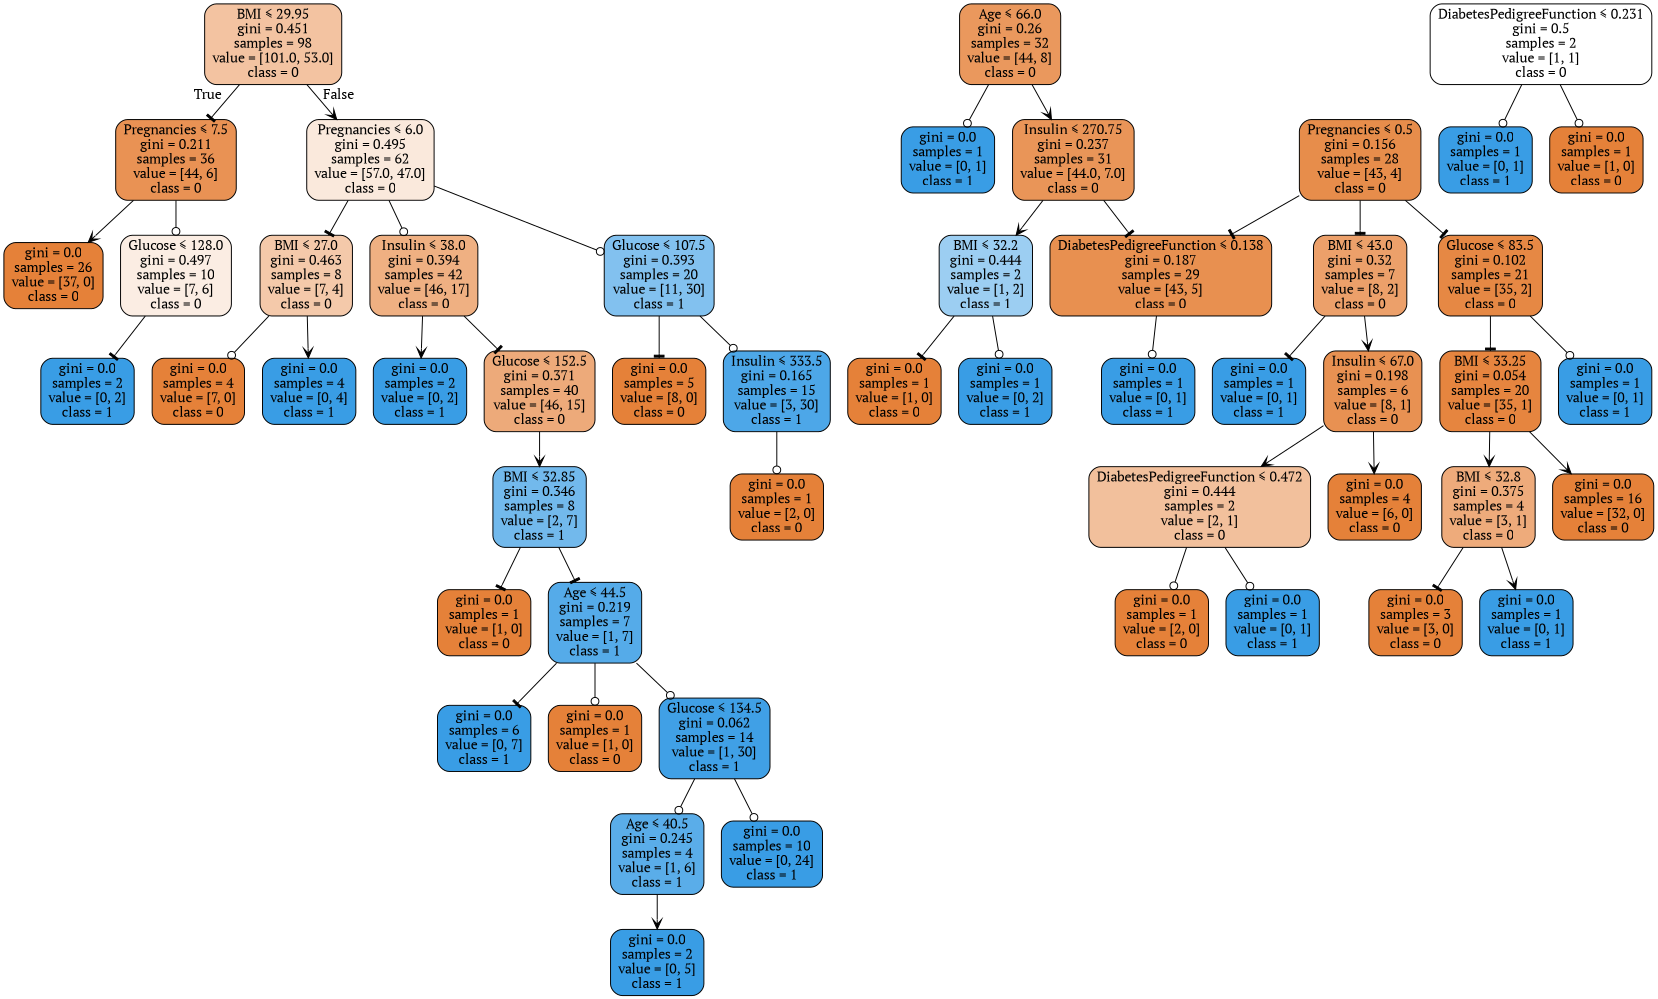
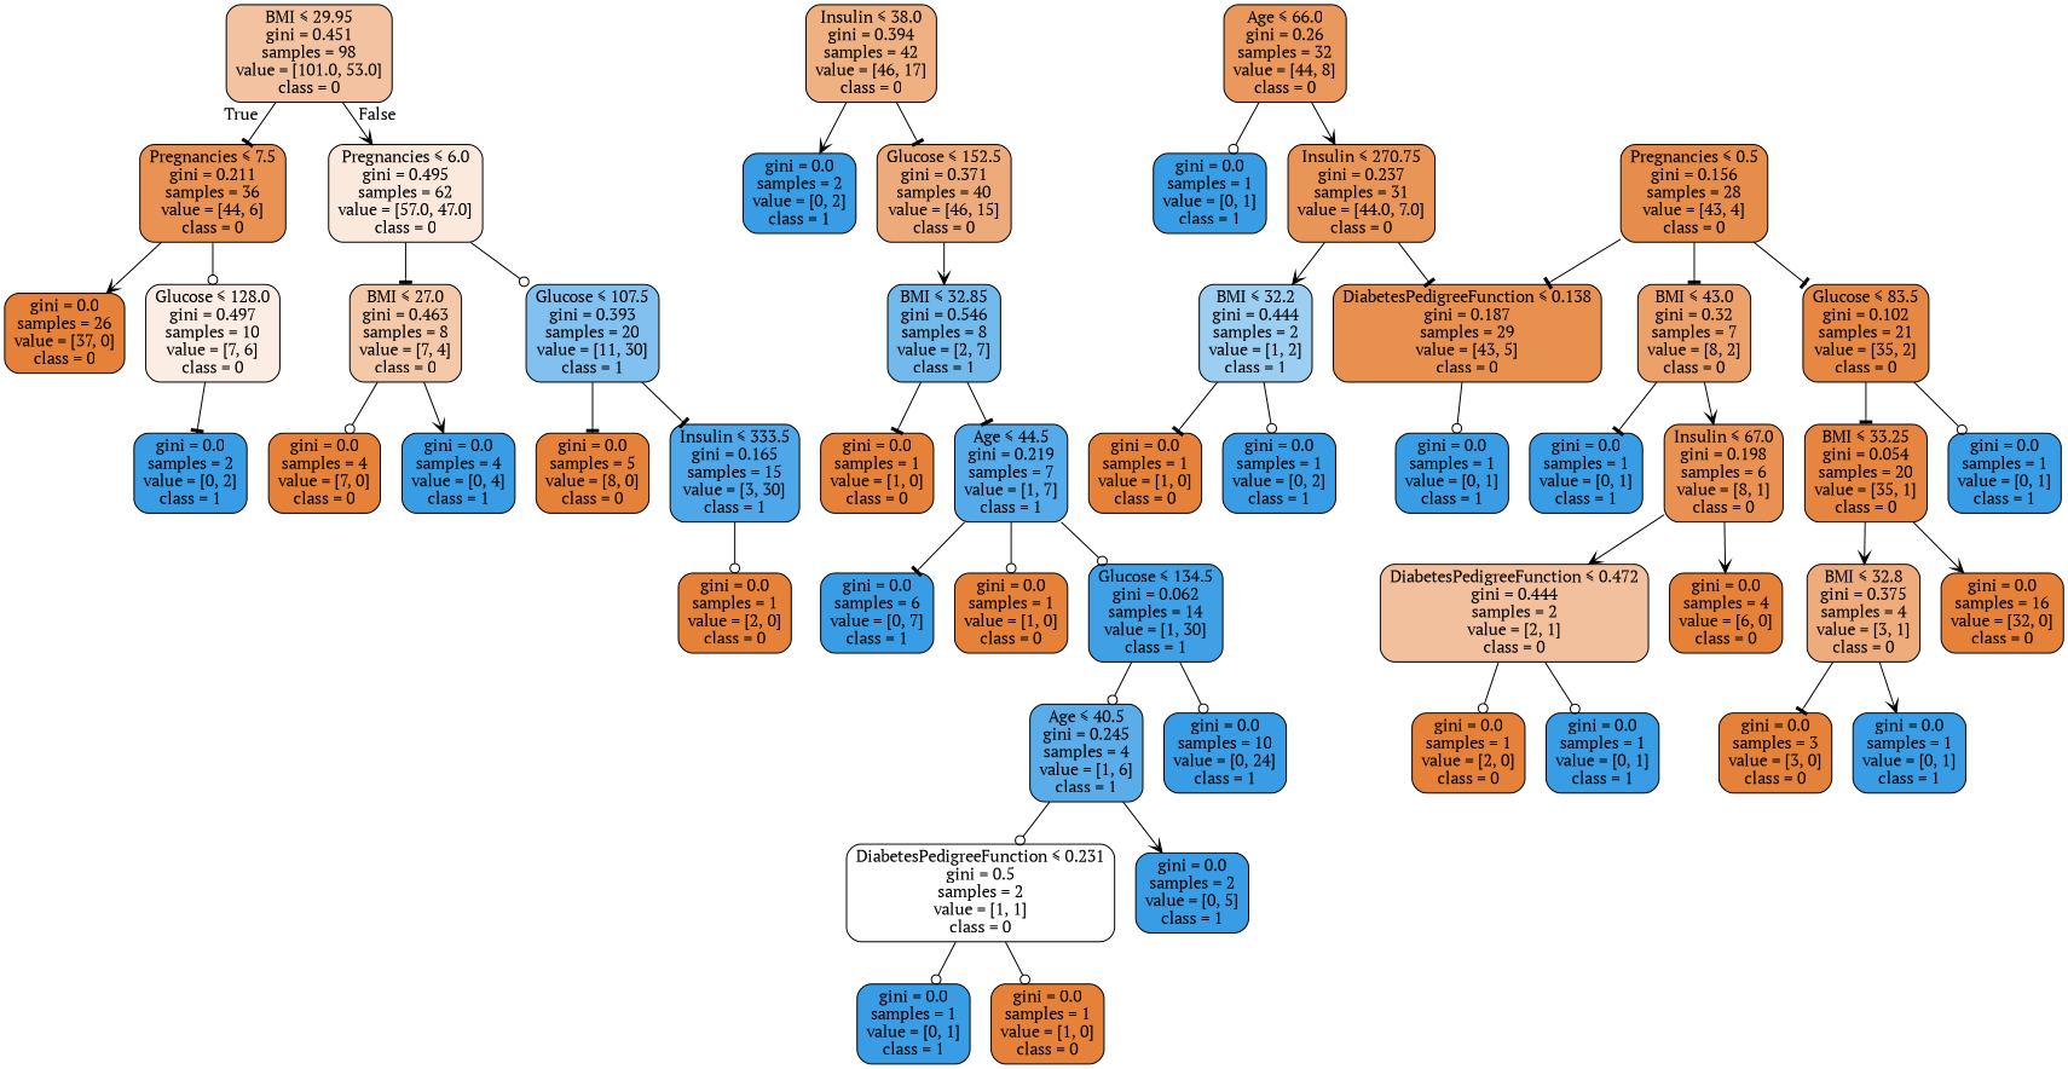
  digraph {
    fontname="PT Serif"
    node [color=black fillcolor="#399de5" fontname="PT Serif" shape=box style="filled, rounded"]
    edge [arrowhead=odot fontname="PT Serif"]
    n1 [fillcolor="#f3c3a1" label=<BMI &le; 29.95<br/>gini = 0.451<br/>samples = 98<br/>value = [101.0, 53.0]<br/>class = 0>]
    n2 [fillcolor="#e99254" label=<Pregnancies &le; 7.5<br/>gini = 0.211<br/>samples = 36<br/>value = [44, 6]<br/>class = 0>]
    n3 [fillcolor="#fae9dc" label=<Pregnancies &le; 6.0<br/>gini = 0.495<br/>samples = 62<br/>value = [57.0, 47.0]<br/>class = 0>]
    n4 [fillcolor="#e58139" label=<gini = 0.0<br/>samples = 26<br/>value = [37, 0]<br/>class = 0>]
    n5 [fillcolor="#fbede3" label=<Glucose &le; 128.0<br/>gini = 0.497<br/>samples = 10<br/>value = [7, 6]<br/>class = 0>]
    n6 [fillcolor="#f4c9aa" label=<BMI &le; 27.0<br/>gini = 0.463<br/>samples = 8<br/>value = [7, 4]<br/>class = 0>]
    n7 [fillcolor="#efb082" label=<Insulin &le; 38.0<br/>gini = 0.394<br/>samples = 42<br/>value = [46, 17]<br/>class = 0>]
    n8 [fillcolor="#82c1ef" label=<Glucose &le; 107.5<br/>gini = 0.393<br/>samples = 20<br/>value = [11, 30]<br/>class = 1>]
    n9 [label=<gini = 0.0<br/>samples = 2<br/>value = [0, 2]<br/>class = 1>]
    n10 [fillcolor="#e58139" label=<gini = 0.0<br/>samples = 4<br/>value = [7, 0]<br/>class = 0>]
    n11 [label=<gini = 0.0<br/>samples = 4<br/>value = [0, 4]<br/>class = 1>]
    n12 [label=<gini = 0.0<br/>samples = 2<br/>value = [0, 2]<br/>class = 1>]
    n13 [fillcolor="#edaa7a" label=<Glucose &le; 152.5<br/>gini = 0.371<br/>samples = 40<br/>value = [46, 15]<br/>class = 0>]
    n14 [fillcolor="#e58139" label=<gini = 0.0<br/>samples = 5<br/>value = [8, 0]<br/>class = 0>]
    n15 [fillcolor="#4da7e8" label=<Insulin &le; 333.5<br/>gini = 0.165<br/>samples = 15<br/>value = [3, 30]<br/>class = 1>]
-   n16 [fillcolor="#72b9ec" label=<BMI &le; 32.85<br/>gini = 0.346<br/>samples = 8<br/>value = [2, 7]<br/>class = 1>]
+   n16 [fillcolor="#72b9ec" label=<BMI &le; 32.85<br/>gini = 0.546<br/>samples = 8<br/>value = [2, 7]<br/>class = 1>]
    n17 [fillcolor="#ea985d" label=<Age &le; 66.0<br/>gini = 0.26<br/>samples = 32<br/>value = [44, 8]<br/>class = 0>]
    n18 [fillcolor="#e99558" label=<Insulin &le; 270.75<br/>gini = 0.237<br/>samples = 31<br/>value = [44.0, 7.0]<br/>class = 0>]
    n19 [label=<gini = 0.0<br/>samples = 1<br/>value = [0, 1]<br/>class = 1>]
    n20 [fillcolor="#e58139" label=<gini = 0.0<br/>samples = 1<br/>value = [1, 0]<br/>class = 0>]
    n21 [fillcolor="#55abe9" label=<Age &le; 44.5<br/>gini = 0.219<br/>samples = 7<br/>value = [1, 7]<br/>class = 1>]
    n22 [fillcolor="#e89050" label=<DiabetesPedigreeFunction &le; 0.138<br/>gini = 0.187<br/>samples = 29<br/>value = [43, 5]<br/>class = 0>]
    n23 [fillcolor="#9ccef2" label=<BMI &le; 32.2<br/>gini = 0.444<br/>samples = 2<br/>value = [1, 2]<br/>class = 1>]
    n24 [label=<gini = 0.0<br/>samples = 1<br/>value = [0, 1]<br/>class = 1>]
    n25 [fillcolor="#e58139" label=<gini = 0.0<br/>samples = 1<br/>value = [1, 0]<br/>class = 0>]
    n26 [label=<gini = 0.0<br/>samples = 1<br/>value = [0, 2]<br/>class = 1>]
    n27 [fillcolor="#e78d4b" label=<Pregnancies &le; 0.5<br/>gini = 0.156<br/>samples = 28<br/>value = [43, 4]<br/>class = 0>]
    n28 [fillcolor="#eca06a" label=<BMI &le; 43.0<br/>gini = 0.32<br/>samples = 7<br/>value = [8, 2]<br/>class = 0>]
    n29 [fillcolor="#e68844" label=<Glucose &le; 83.5<br/>gini = 0.102<br/>samples = 21<br/>value = [35, 2]<br/>class = 0>]
    n30 [fillcolor="#e89152" label=<Insulin &le; 67.0<br/>gini = 0.198<br/>samples = 6<br/>value = [8, 1]<br/>class = 0>]
    n31 [label=<gini = 0.0<br/>samples = 1<br/>value = [0, 1]<br/>class = 1>]
    n32 [label=<gini = 0.0<br/>samples = 1<br/>value = [0, 1]<br/>class = 1>]
    n33 [fillcolor="#e6853f" label=<BMI &le; 33.25<br/>gini = 0.054<br/>samples = 20<br/>value = [35, 1]<br/>class = 0>]
    n34 [fillcolor="#f2c09c" label=<DiabetesPedigreeFunction &le; 0.472<br/>gini = 0.444<br/>samples = 2<br/>value = [2, 1]<br/>class = 0>]
    n35 [fillcolor="#e58139" label=<gini = 0.0<br/>samples = 4<br/>value = [6, 0]<br/>class = 0>]
    n36 [fillcolor="#e58139" label=<gini = 0.0<br/>samples = 1<br/>value = [2, 0]<br/>class = 0>]
    n37 [label=<gini = 0.0<br/>samples = 1<br/>value = [0, 1]<br/>class = 1>]
    n38 [fillcolor="#eeab7b" label=<BMI &le; 32.8<br/>gini = 0.375<br/>samples = 4<br/>value = [3, 1]<br/>class = 0>]
    n39 [fillcolor="#e58139" label=<gini = 0.0<br/>samples = 16<br/>value = [32, 0]<br/>class = 0>]
    n40 [fillcolor="#e58139" label=<gini = 0.0<br/>samples = 3<br/>value = [3, 0]<br/>class = 0>]
    n41 [label=<gini = 0.0<br/>samples = 1<br/>value = [0, 1]<br/>class = 1>]
    n42 [label=<gini = 0.0<br/>samples = 6<br/>value = [0, 7]<br/>class = 1>]
    n43 [fillcolor="#e58139" label=<gini = 0.0<br/>samples = 1<br/>value = [1, 0]<br/>class = 0>]
    n44 [fillcolor="#40a0e6" label=<Glucose &le; 134.5<br/>gini = 0.062<br/>samples = 14<br/>value = [1, 30]<br/>class = 1>]
    n45 [fillcolor="#e58139" label=<gini = 0.0<br/>samples = 1<br/>value = [2, 0]<br/>class = 0>]
    n46 [fillcolor="#5aade9" label=<Age &le; 40.5<br/>gini = 0.245<br/>samples = 4<br/>value = [1, 6]<br/>class = 1>]
    n47 [label=<gini = 0.0<br/>samples = 10<br/>value = [0, 24]<br/>class = 1>]
    n48 [fillcolor="#ffffff" label=<DiabetesPedigreeFunction &le; 0.231<br/>gini = 0.5<br/>samples = 2<br/>value = [1, 1]<br/>class = 0>]
    n49 [label=<gini = 0.0<br/>samples = 2<br/>value = [0, 5]<br/>class = 1>]
    n50 [label=<gini = 0.0<br/>samples = 1<br/>value = [0, 1]<br/>class = 1>]
    n51 [fillcolor="#e58139" label=<gini = 0.0<br/>samples = 1<br/>value = [1, 0]<br/>class = 0>]
    n1 -> n2 [arrowhead=tee headlabel=True labelangle=45 labeldistance=2.5]
    n1 -> n3 [arrowhead=vee headlabel=False labelangle=-45 labeldistance=2.5]
    n2 -> n4 [arrowhead=vee]
    n2 -> n5
    n3 -> n6 [arrowhead=tee]
-   n3 -> n7
    n3 -> n8
    n5 -> n9 [arrowhead=tee]
    n6 -> n10
    n6 -> n11 [arrowhead=vee]
    n7 -> n12 [arrowhead=vee]
    n7 -> n13 [arrowhead=tee]
    n8 -> n14 [arrowhead=tee]
-   n8 -> n15
+   n8 -> n15 [arrowhead=tee]
    n13 -> n16 [arrowhead=vee]
    n15 -> n45
    n16 -> n20 [arrowhead=tee]
    n16 -> n21 [arrowhead=tee]
    n17 -> n18 [arrowhead=vee]
    n17 -> n19
    n18 -> n22 [arrowhead=tee]
    n18 -> n23 [arrowhead=vee]
    n21 -> n42 [arrowhead=tee]
    n21 -> n43
    n21 -> n44
    n22 -> n24
    n23 -> n25 [arrowhead=tee]
    n23 -> n26
    n27 -> n22 [arrowhead=tee]
    n27 -> n28 [arrowhead=tee]
    n27 -> n29 [arrowhead=tee]
    n28 -> n30 [arrowhead=vee]
    n28 -> n31 [arrowhead=tee]
    n29 -> n32
    n29 -> n33 [arrowhead=tee]
    n30 -> n34 [arrowhead=vee]
    n30 -> n35 [arrowhead=vee]
    n33 -> n38 [arrowhead=vee]
    n33 -> n39 [arrowhead=vee]
    n34 -> n36
    n34 -> n37
    n38 -> n40 [arrowhead=tee]
    n38 -> n41 [arrowhead=vee]
    n44 -> n46
    n44 -> n47
+   n46 -> n48
    n46 -> n49 [arrowhead=vee]
    n48 -> n50
    n48 -> n51
  }
